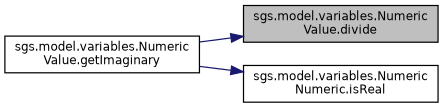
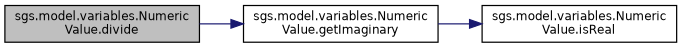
  digraph {
    rankdir=LR
    node [color=black fillcolor=white fontname=Helvetica fontsize=10 shape=record style=filled]
    edge [color=midnightblue fontname=Helvetica fontsize=10 labelfontname=Helvetica labelfontsize=10 style=solid]
    n1 [fillcolor=grey75 fontcolor=black height=0.2 label="sgs.model.variables.Numeric\lValue.divide" width=0.4]
    n2 [height=0.2 label="sgs.model.variables.Numeric\lValue.getImaginary" width=0.4]
-   n3 [height=0.2 label="sgs.model.variables.Numeric\lNumeric.isReal" width=0.4]
-   n2 -> n1
+   n3 [height=0.2 label="sgs.model.variables.Numeric\lValue.isReal" width=0.4]
+   n1 -> n2
    n2 -> n3
  }
